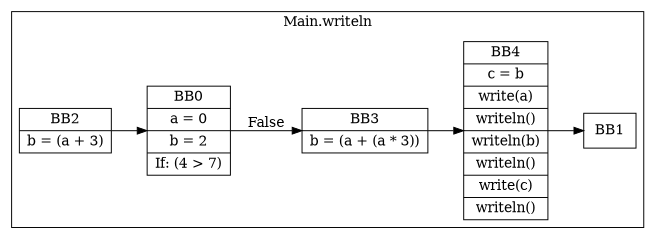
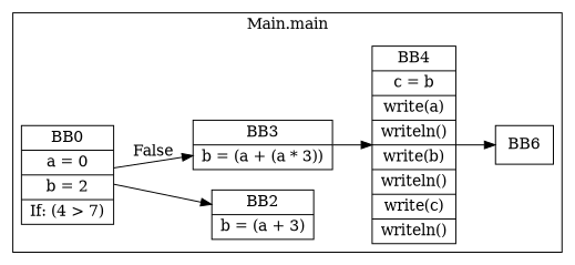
  digraph {
    rankdir=LR
    node [shape=record]
    n1 [label="BB0|a = 0|b = 2|If: (4 \> 7)"]
    n2 [label="BB2|b = (a + 3)"]
    n3 [label="BB3|b = (a + (a * 3))"]
-   n4 [label="BB4|c = b|write(a)|writeln()|writeln(b)|writeln()|write(c)|writeln()"]
-   n5 [label=BB1]
+   n4 [label="BB4|c = b|write(a)|writeln()|write(b)|writeln()|write(c)|writeln()"]
+   n5 [label=BB6]
    subgraph cluster_1 {
-     label="Main.writeln"
+     label="Main.main"
      n1
      n2
      n3
      n4
      n5
    }
-   n2 -> n1
+   n1 -> n2
    n1 -> n3 [label=False]
    n3 -> n4
    n4 -> n5
  }
